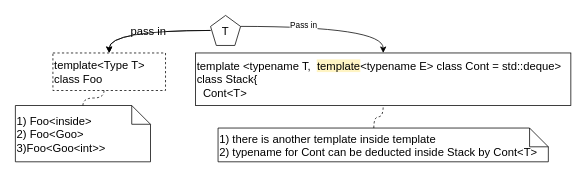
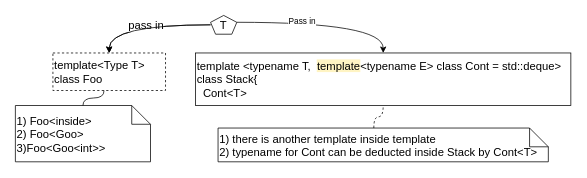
  <mxCell id="0" />
  <mxCell id="1" parent="0" />
  <mxCell id="2" value="pass in" style="edgeStyle=orthogonalEdgeStyle;curved=1;rounded=0;orthogonalLoop=1;jettySize=auto;html=1;fontSize=15;" edge="1" parent="1" source="4" target="5"><mxGeometry relative="1" as="geometry" /></mxCell>
  <mxCell id="3" value="" style="edgeStyle=orthogonalEdgeStyle;curved=1;rounded=0;orthogonalLoop=1;jettySize=auto;html=1;fontSize=15;" edge="1" parent="1" source="4" target="5"><mxGeometry relative="1" as="geometry" /></mxCell>
- <mxCell id="4" value="T" style="whiteSpace=wrap;html=1;shape=mxgraph.basic.pentagon;fontSize=15;" vertex="1" parent="1"><mxGeometry x="280" y="20" width="40" height="40" as="geometry" /></mxCell>
+ <mxCell id="4" value="T" style="whiteSpace=wrap;html=1;shape=mxgraph.basic.pentagon;fontSize=15;" vertex="1" parent="1"><mxGeometry x="280" y="20" width="35" height="25" as="geometry" /></mxCell>
  <mxCell id="5" value="template&amp;lt;Type T&amp;gt;&lt;br style=&quot;font-size: 15px;&quot;&gt;class Foo" style="whiteSpace=wrap;html=1;align=left;fontSize=15;dashed=1;" vertex="1" parent="1"><mxGeometry x="70" y="70" width="150" height="50" as="geometry" /></mxCell>
  <mxCell id="6" value="&lt;div&gt;&lt;span style=&quot;background-color: initial;&quot;&gt;template &amp;lt;typename T,&amp;nbsp; &lt;/span&gt;&lt;span style=&quot;background-color: rgb(255, 244, 195);&quot;&gt;template&lt;/span&gt;&lt;span style=&quot;background-color: initial;&quot;&gt;&amp;lt;typename E&amp;gt;&amp;nbsp;&lt;/span&gt;&lt;span style=&quot;background-color: initial;&quot;&gt;class Cont = std::deque&amp;gt;&lt;/span&gt;&lt;/div&gt;&lt;div&gt;&lt;span style=&quot;background-color: initial;&quot;&gt;class Stack{&lt;/span&gt;&lt;/div&gt;&lt;div&gt;&lt;span style=&quot;background-color: initial;&quot;&gt;&amp;nbsp; Cont&amp;lt;T&amp;gt;&amp;nbsp;&amp;nbsp;&lt;/span&gt;&lt;/div&gt;" style="whiteSpace=wrap;html=1;align=left;fontSize=15;" vertex="1" parent="1"><mxGeometry x="260" y="70" width="500" height="70" as="geometry" /></mxCell>
  <mxCell id="7" value="" style="edgeStyle=orthogonalEdgeStyle;curved=1;rounded=0;orthogonalLoop=1;jettySize=auto;html=1;fontSize=15;entryX=0.5;entryY=0;entryDx=0;entryDy=0;exitX=1;exitY=0.365;exitDx=0;exitDy=0;exitPerimeter=0;" edge="1" parent="1" source="4" target="6"><mxGeometry relative="1" as="geometry"><mxPoint x="310" y="70" as="sourcePoint" /><mxPoint x="240" y="110" as="targetPoint" /></mxGeometry></mxCell>
  <mxCell id="8" value="Pass in" style="edgeLabel;html=1;align=center;verticalAlign=middle;resizable=0;points=[];" vertex="1" connectable="0" parent="7"><mxGeometry x="-0.263" y="2" relative="1" as="geometry"><mxPoint as="offset" /></mxGeometry></mxCell>
  <mxCell id="9" value="1) Foo&amp;lt;inside&amp;gt;&lt;br&gt;2) Foo&amp;lt;Goo&amp;gt;&lt;br&gt;3)Foo&amp;lt;Goo&amp;lt;int&amp;gt;&amp;gt;" style="shape=note2;boundedLbl=1;whiteSpace=wrap;html=1;size=25;verticalAlign=middle;align=left;horizontal=1;labelPosition=center;verticalLabelPosition=middle;fontSize=15;" vertex="1" parent="1"><mxGeometry x="20" y="140" width="180" height="75" as="geometry" /></mxCell>
  <mxCell id="10" value="1) there is another template inside template&lt;br&gt;2) typename for Cont can be deducted inside Stack by Cont&amp;lt;T&amp;gt;" style="shape=note2;boundedLbl=1;whiteSpace=wrap;html=1;size=25;verticalAlign=middle;align=left;horizontal=1;labelPosition=center;verticalLabelPosition=middle;fontSize=15;" vertex="1" parent="1"><mxGeometry x="290" y="170" width="440" height="45" as="geometry" /></mxCell>
  <mxCell id="11" value="" style="endArrow=none;html=1;rounded=0;curved=1;entryX=0.5;entryY=1;entryDx=0;entryDy=0;edgeStyle=orthogonalEdgeStyle;exitX=0;exitY=0;exitDx=207.5;exitDy=0;exitPerimeter=0;fontSize=15;dashed=1;" edge="1" parent="1" source="10" target="6"><mxGeometry width="50" height="50" relative="1" as="geometry"><mxPoint x="540" y="270" as="sourcePoint" /><mxPoint x="115" y="260" as="targetPoint" /></mxGeometry></mxCell>
- <mxCell id="12" value="" style="endArrow=none;html=1;rounded=0;curved=1;entryX=0.454;entryY=1.001;entryDx=0;entryDy=0;edgeStyle=orthogonalEdgeStyle;fontSize=15;dashed=1;entryPerimeter=0;exitX=0.5;exitY=0;exitDx=0;exitDy=0;exitPerimeter=0;" edge="1" parent="1" source="9" target="5"><mxGeometry width="50" height="50" relative="1" as="geometry"><mxPoint x="100" y="150" as="sourcePoint" /><mxPoint x="530" y="130" as="targetPoint" /></mxGeometry></mxCell>
+ <mxCell id="12" value="" style="endArrow=none;html=1;rounded=0;curved=1;entryX=0.454;entryY=1.001;entryDx=0;entryDy=0;edgeStyle=orthogonalEdgeStyle;fontSize=15;dashed=0;entryPerimeter=0;exitX=0.5;exitY=0;exitDx=0;exitDy=0;exitPerimeter=0;" edge="1" parent="1" source="9" target="5"><mxGeometry width="50" height="50" relative="1" as="geometry"><mxPoint x="100" y="150" as="sourcePoint" /><mxPoint x="530" y="130" as="targetPoint" /></mxGeometry></mxCell>
